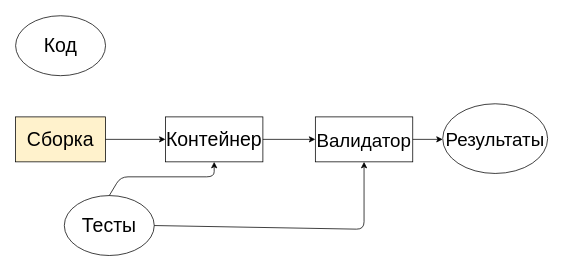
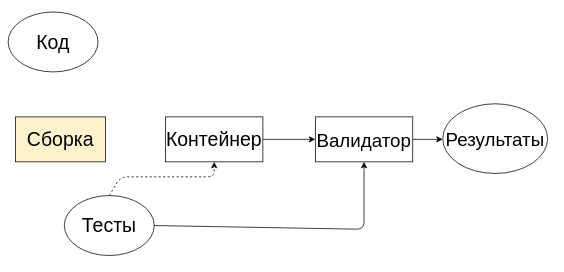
  <mxCell id="0" />
  <mxCell id="1" parent="0" />
- <mxCell id="2" value="&lt;font style=&quot;font-size: 26px;&quot;&gt;Код&lt;/font&gt;" style="ellipse;whiteSpace=wrap;html=1;fontSize=26;" vertex="1" parent="1"><mxGeometry x="20" y="20.5" width="120" height="80" as="geometry" /></mxCell>
+ <mxCell id="2" value="&lt;font style=&quot;font-size: 26px;&quot;&gt;Код&lt;/font&gt;" style="ellipse;whiteSpace=wrap;html=1;fontSize=26;" vertex="1" parent="1"><mxGeometry x="10" y="15.5" width="120" height="80" as="geometry" /></mxCell>
  <mxCell id="3" value="Сборка" style="rounded=0;whiteSpace=wrap;html=1;fontSize=26;fillColor=#fff2cc;" vertex="1" parent="1"><mxGeometry x="20" y="155.5" width="120" height="60" as="geometry" /></mxCell>
  <mxCell id="4" value="Контейнер" style="rounded=0;whiteSpace=wrap;html=1;fontSize=26;" vertex="1" parent="1"><mxGeometry x="220" y="155.5" width="130" height="60" as="geometry" /></mxCell>
- <mxCell id="5" value="" style="endArrow=classic;html=1;exitX=1;exitY=0.5;exitDx=0;exitDy=0;entryX=0;entryY=0.5;entryDx=0;entryDy=0;fontSize=26;" edge="1" parent="1" source="3" target="4"><mxGeometry width="50" height="50" relative="1" as="geometry"><mxPoint x="150" y="265.5" as="sourcePoint" /><mxPoint x="200" y="215.5" as="targetPoint" /></mxGeometry></mxCell>
  <mxCell id="6" value="Тесты" style="ellipse;whiteSpace=wrap;html=1;fontSize=26;" vertex="1" parent="1"><mxGeometry x="85" y="260.5" width="120" height="80" as="geometry" /></mxCell>
- <mxCell id="7" value="" style="endArrow=classic;html=1;entryX=0.5;entryY=1;entryDx=0;entryDy=0;exitX=0.5;exitY=0;exitDx=0;exitDy=0;fontSize=26;" edge="1" parent="1" source="6" target="4"><mxGeometry width="50" height="50" relative="1" as="geometry"><mxPoint x="270" y="295.5" as="sourcePoint" /><mxPoint x="300" y="365.5" as="targetPoint" /><Array as="points"><mxPoint x="160" y="235.5" /><mxPoint x="285" y="235.5" /></Array></mxGeometry></mxCell>
+ <mxCell id="7" value="" style="endArrow=classic;html=1;entryX=0.5;entryY=1;entryDx=0;entryDy=0;exitX=0.5;exitY=0;exitDx=0;exitDy=0;fontSize=26;dashed=1;" edge="1" parent="1" source="6" target="4"><mxGeometry width="50" height="50" relative="1" as="geometry"><mxPoint x="270" y="295.5" as="sourcePoint" /><mxPoint x="300" y="365.5" as="targetPoint" /><Array as="points"><mxPoint x="160" y="235.5" /><mxPoint x="285" y="235.5" /></Array></mxGeometry></mxCell>
  <mxCell id="8" value="Валидатор" style="rounded=0;whiteSpace=wrap;html=1;fontSize=25;" vertex="1" parent="1"><mxGeometry x="420" y="155.5" width="130" height="60" as="geometry" /></mxCell>
  <mxCell id="9" value="" style="endArrow=classic;html=1;exitX=1;exitY=0.5;exitDx=0;exitDy=0;entryX=0.5;entryY=1;entryDx=0;entryDy=0;fontSize=26;" edge="1" parent="1" source="6"><mxGeometry width="50" height="50" relative="1" as="geometry"><mxPoint x="410" y="395.5" as="sourcePoint" /><mxPoint x="485" y="215.5" as="targetPoint" /><Array as="points"><mxPoint x="485" y="305.5" /></Array></mxGeometry></mxCell>
  <mxCell id="10" value="" style="endArrow=classic;html=1;exitX=1;exitY=0.5;exitDx=0;exitDy=0;entryX=0;entryY=0.5;entryDx=0;entryDy=0;fontSize=26;" edge="1" parent="1" source="4"><mxGeometry width="50" height="50" relative="1" as="geometry"><mxPoint x="20" y="315.5" as="sourcePoint" /><mxPoint x="420" y="185.5" as="targetPoint" /></mxGeometry></mxCell>
  <mxCell id="11" value="" style="endArrow=classic;html=1;exitX=1;exitY=0.5;exitDx=0;exitDy=0;entryX=0;entryY=0.5;entryDx=0;entryDy=0;" edge="1" parent="1" source="8"><mxGeometry width="50" height="50" relative="1" as="geometry"><mxPoint x="-160" y="425.5" as="sourcePoint" /><mxPoint x="590" y="185.5" as="targetPoint" /></mxGeometry></mxCell>
  <mxCell id="12" value="Результаты" style="ellipse;whiteSpace=wrap;html=1;fontSize=25;" vertex="1" parent="1"><mxGeometry x="590" y="138" width="140" height="93" as="geometry" /></mxCell>
